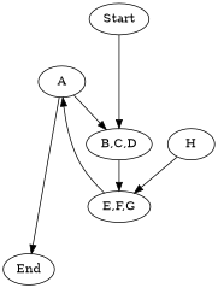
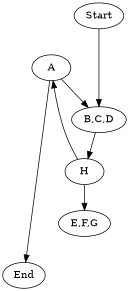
  digraph {
    End
    Start
    n3 [label="B,C,D"]
    A
    n5 [label="E,F,G"]
    H
    subgraph sub_1 {
      rank=sink
      End
    }
    subgraph sub_2 {
      rank=source
      Start
    }
    Start -> n3
-   n3 -> n5
+   n3 -> H
    A -> End
    A -> n3
-   n5 -> A
+   H -> A
    H -> n5
  }
